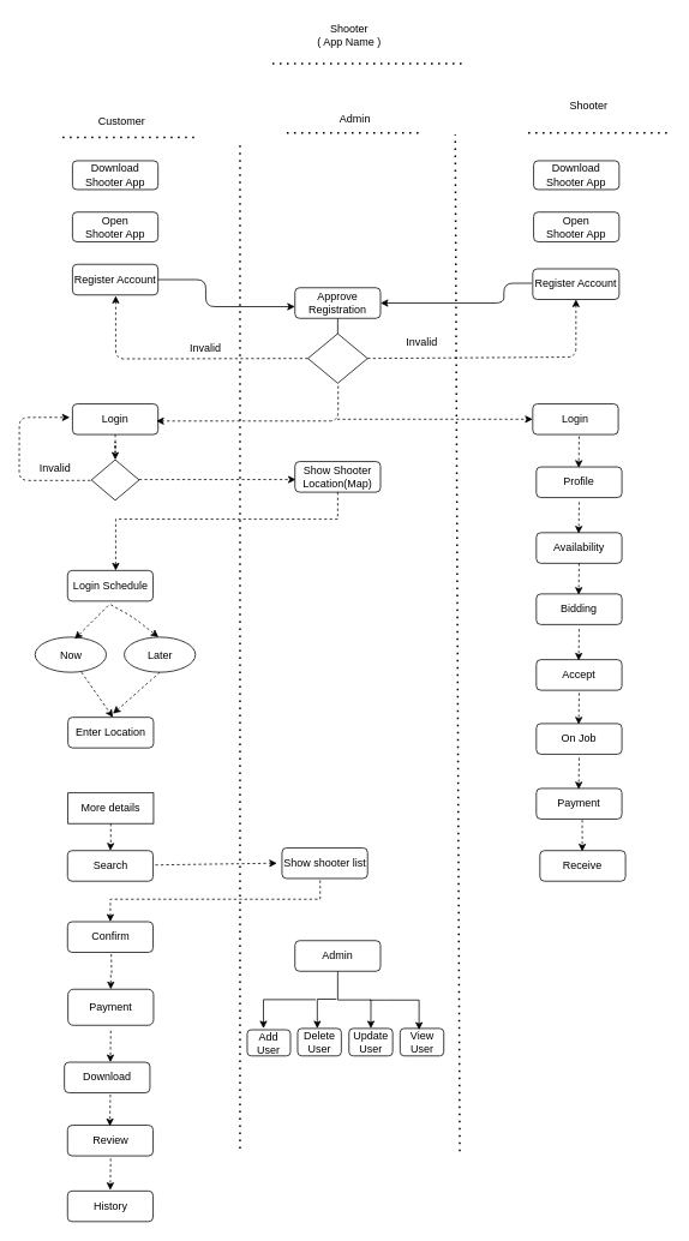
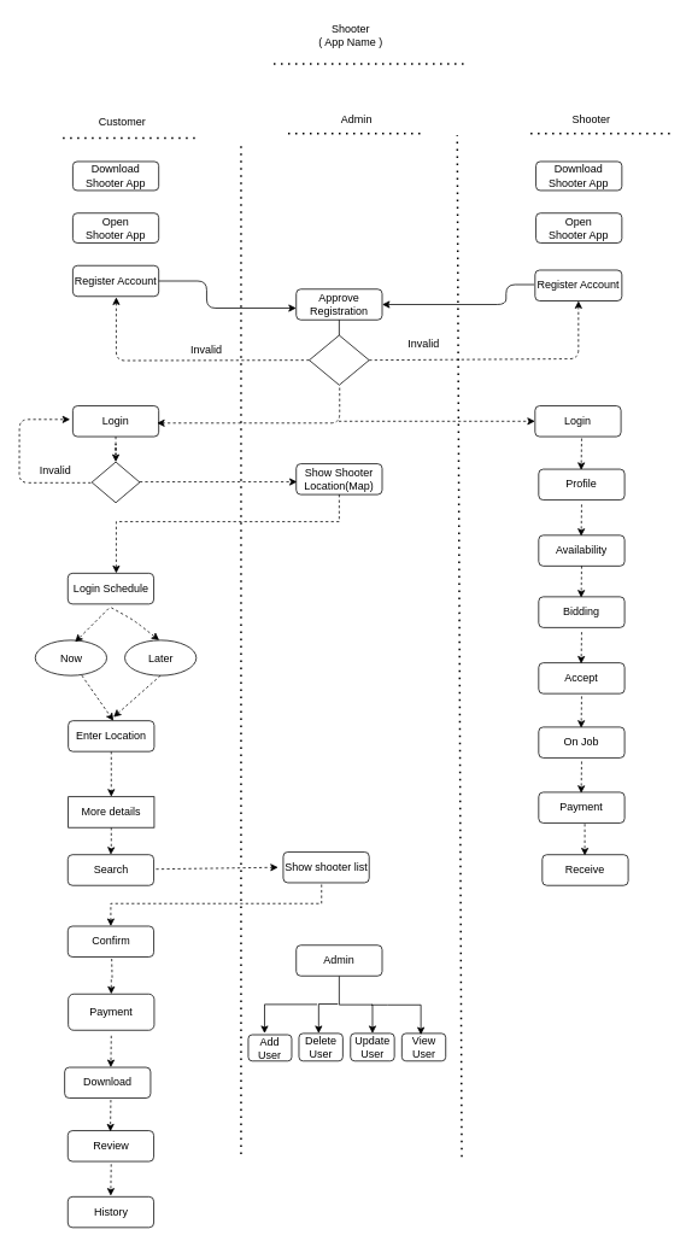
  <mxCell id="0" />
  <mxCell id="1" parent="0" />
  <mxCell id="2" value="" style="endArrow=none;dashed=1;html=1;dashPattern=1 3;strokeWidth=2;align=center;" parent="1" edge="1"><mxGeometry width="50" height="50" relative="1" as="geometry"><mxPoint x="266" y="1275" as="sourcePoint" /><mxPoint x="266" y="159" as="targetPoint" /></mxGeometry></mxCell>
  <mxCell id="3" value="" style="endArrow=none;dashed=1;html=1;dashPattern=1 3;strokeWidth=2;align=center;" parent="1" edge="1"><mxGeometry width="50" height="50" relative="1" as="geometry"><mxPoint x="510" y="1278" as="sourcePoint" /><mxPoint x="505" y="149" as="targetPoint" /></mxGeometry></mxCell>
  <mxCell id="4" value="" style="endArrow=none;dashed=1;html=1;dashPattern=1 3;strokeWidth=2;align=center;" parent="1" edge="1"><mxGeometry width="50" height="50" relative="1" as="geometry"><mxPoint x="302" y="70" as="sourcePoint" /><mxPoint x="513" y="70" as="targetPoint" /></mxGeometry></mxCell>
  <mxCell id="5" value="Shooter&lt;br&gt;( App Name )" style="text;html=1;strokeColor=none;fillColor=none;align=center;verticalAlign=middle;whiteSpace=wrap;rounded=0;labelBackgroundColor=none;" parent="1" vertex="1"><mxGeometry x="347" y="20" width="81" height="37" as="geometry" /></mxCell>
  <mxCell id="6" value="" style="endArrow=none;dashed=1;html=1;dashPattern=1 3;strokeWidth=2;align=center;" parent="1" edge="1"><mxGeometry width="50" height="50" relative="1" as="geometry"><mxPoint x="69" y="152" as="sourcePoint" /><mxPoint x="218" y="152" as="targetPoint" /></mxGeometry></mxCell>
  <mxCell id="7" value="" style="endArrow=none;dashed=1;html=1;dashPattern=1 3;strokeWidth=2;align=center;" parent="1" edge="1"><mxGeometry width="50" height="50" relative="1" as="geometry"><mxPoint x="318" y="147" as="sourcePoint" /><mxPoint x="470" y="147" as="targetPoint" /></mxGeometry></mxCell>
  <mxCell id="8" value="" style="endArrow=none;dashed=1;html=1;dashPattern=1 3;strokeWidth=2;align=center;" parent="1" edge="1"><mxGeometry width="50" height="50" relative="1" as="geometry"><mxPoint x="586" y="147" as="sourcePoint" /><mxPoint x="743" y="147" as="targetPoint" /></mxGeometry></mxCell>
- <mxCell id="9" value="Shooter" style="text;html=1;strokeColor=none;fillColor=none;align=center;verticalAlign=middle;whiteSpace=wrap;rounded=0;labelBackgroundColor=none;" parent="1" vertex="1"><mxGeometry x="619" y="107" width="69" height="20" as="geometry" /></mxCell>
+ <mxCell id="9" value="Shooter" style="text;html=1;strokeColor=none;fillColor=none;align=center;verticalAlign=middle;whiteSpace=wrap;rounded=0;labelBackgroundColor=none;" parent="1" vertex="1"><mxGeometry x="619" y="122" width="69" height="20" as="geometry" /></mxCell>
  <mxCell id="10" value="Admin" style="text;html=1;strokeColor=none;fillColor=none;align=center;verticalAlign=middle;whiteSpace=wrap;rounded=0;labelBackgroundColor=none;" parent="1" vertex="1"><mxGeometry x="359" y="122" width="70" height="20" as="geometry" /></mxCell>
  <mxCell id="11" value="Customer" style="text;html=1;strokeColor=none;fillColor=none;align=center;verticalAlign=middle;whiteSpace=wrap;rounded=0;labelBackgroundColor=none;" parent="1" vertex="1"><mxGeometry x="100" y="125" width="70" height="20" as="geometry" /></mxCell>
  <mxCell id="12" value="Download Shooter App" style="rounded=1;whiteSpace=wrap;html=1;labelBackgroundColor=none;align=center;" parent="1" vertex="1"><mxGeometry x="80" y="178" width="95" height="32" as="geometry" /></mxCell>
  <mxCell id="13" value="Open &lt;br&gt;Shooter App" style="rounded=1;whiteSpace=wrap;html=1;labelBackgroundColor=none;align=center;" parent="1" vertex="1"><mxGeometry x="80" y="235" width="95" height="33" as="geometry" /></mxCell>
  <mxCell id="14" value="Register Account" style="rounded=1;whiteSpace=wrap;html=1;labelBackgroundColor=none;align=center;" parent="1" vertex="1"><mxGeometry x="80" y="293" width="95" height="34" as="geometry" /></mxCell>
  <mxCell id="15" value="Login" style="rounded=1;whiteSpace=wrap;html=1;labelBackgroundColor=none;align=center;" parent="1" vertex="1"><mxGeometry x="80" y="448" width="95" height="34" as="geometry" /></mxCell>
  <mxCell id="16" value="" style="endArrow=classic;html=1;align=center;" parent="1" source="14" edge="1"><mxGeometry width="50" height="50" relative="1" as="geometry"><mxPoint x="164" y="298" as="sourcePoint" /><mxPoint x="327" y="340" as="targetPoint" /><Array as="points"><mxPoint x="228" y="310" /><mxPoint x="228" y="340" /></Array></mxGeometry></mxCell>
  <mxCell id="17" value="Approve Registration" style="rounded=1;whiteSpace=wrap;html=1;labelBackgroundColor=none;align=center;" parent="1" vertex="1"><mxGeometry x="327" y="319" width="95" height="34" as="geometry" /></mxCell>
  <mxCell id="18" value="" style="endArrow=classic;html=1;align=center;exitX=0;exitY=0.5;exitDx=0;exitDy=0;dashed=1;" parent="1" source="20" edge="1"><mxGeometry width="50" height="50" relative="1" as="geometry"><mxPoint x="410" y="373" as="sourcePoint" /><mxPoint x="128" y="328" as="targetPoint" /><Array as="points"><mxPoint x="128" y="398" /></Array></mxGeometry></mxCell>
  <mxCell id="19" value="" style="edgeStyle=orthogonalEdgeStyle;rounded=0;orthogonalLoop=1;jettySize=auto;html=1;align=center;" parent="1" source="17" target="20" edge="1"><mxGeometry relative="1" as="geometry" /></mxCell>
  <mxCell id="20" value="" style="rhombus;whiteSpace=wrap;html=1;labelBackgroundColor=none;align=center;" parent="1" vertex="1"><mxGeometry x="341.38" y="370" width="66.25" height="55" as="geometry" /></mxCell>
  <mxCell id="21" value="Invalid" style="text;html=1;strokeColor=none;fillColor=none;align=center;verticalAlign=middle;whiteSpace=wrap;rounded=0;labelBackgroundColor=none;" parent="1" vertex="1"><mxGeometry x="193" y="376" width="70" height="20" as="geometry" /></mxCell>
  <mxCell id="22" value="" style="endArrow=classic;html=1;align=center;dashed=1;" parent="1" edge="1"><mxGeometry width="50" height="50" relative="1" as="geometry"><mxPoint x="375" y="428" as="sourcePoint" /><mxPoint x="173" y="467" as="targetPoint" /><Array as="points"><mxPoint x="375" y="467" /></Array></mxGeometry></mxCell>
  <mxCell id="23" value="Download Shooter App" style="rounded=1;whiteSpace=wrap;html=1;labelBackgroundColor=none;align=center;" parent="1" vertex="1"><mxGeometry x="592" y="178" width="95" height="32" as="geometry" /></mxCell>
  <mxCell id="24" value="Open &lt;br&gt;Shooter App" style="rounded=1;whiteSpace=wrap;html=1;labelBackgroundColor=none;align=center;" parent="1" vertex="1"><mxGeometry x="592" y="235" width="95" height="33" as="geometry" /></mxCell>
  <mxCell id="25" value="Register Account" style="rounded=1;whiteSpace=wrap;html=1;labelBackgroundColor=none;align=center;" parent="1" vertex="1"><mxGeometry x="591" y="298" width="96" height="34" as="geometry" /></mxCell>
  <mxCell id="26" value="Login" style="rounded=1;whiteSpace=wrap;html=1;labelBackgroundColor=none;align=center;" parent="1" vertex="1"><mxGeometry x="591" y="448" width="95" height="34" as="geometry" /></mxCell>
  <mxCell id="27" value="" style="endArrow=classic;html=1;align=center;entryX=1;entryY=0.5;entryDx=0;entryDy=0;" parent="1" target="17" edge="1"><mxGeometry width="50" height="50" relative="1" as="geometry"><mxPoint x="590" y="314" as="sourcePoint" /><mxPoint x="448" y="284" as="targetPoint" /><Array as="points"><mxPoint x="559" y="314" /><mxPoint x="559" y="336" /></Array></mxGeometry></mxCell>
  <mxCell id="28" value="" style="endArrow=classic;html=1;align=center;dashed=1;entryX=0.5;entryY=1;entryDx=0;entryDy=0;exitX=1;exitY=0.5;exitDx=0;exitDy=0;" parent="1" source="20" target="25" edge="1"><mxGeometry width="50" height="50" relative="1" as="geometry"><mxPoint x="410" y="396" as="sourcePoint" /><mxPoint x="639" y="368" as="targetPoint" /><Array as="points"><mxPoint x="639" y="396" /></Array></mxGeometry></mxCell>
  <mxCell id="29" value="Invalid" style="text;html=1;strokeColor=none;fillColor=none;align=center;verticalAlign=middle;whiteSpace=wrap;rounded=0;labelBackgroundColor=none;" parent="1" vertex="1"><mxGeometry x="433" y="370" width="70" height="20" as="geometry" /></mxCell>
  <mxCell id="30" value="" style="endArrow=classic;html=1;align=center;dashed=1;entryX=0;entryY=0.5;entryDx=0;entryDy=0;" parent="1" target="26" edge="1"><mxGeometry width="50" height="50" relative="1" as="geometry"><mxPoint x="374" y="465" as="sourcePoint" /><mxPoint x="575" y="467" as="targetPoint" /><Array as="points" /></mxGeometry></mxCell>
  <mxCell id="31" value="" style="edgeStyle=orthogonalEdgeStyle;rounded=0;orthogonalLoop=1;jettySize=auto;html=1;dashed=1;align=center;" parent="1" source="15" target="32" edge="1"><mxGeometry relative="1" as="geometry" /></mxCell>
  <mxCell id="32" value="" style="rhombus;whiteSpace=wrap;html=1;labelBackgroundColor=none;align=center;" parent="1" vertex="1"><mxGeometry x="101" y="510" width="53" height="45" as="geometry" /></mxCell>
  <mxCell id="33" value="" style="endArrow=classic;html=1;align=center;dashed=1;" parent="1" edge="1"><mxGeometry width="50" height="50" relative="1" as="geometry"><mxPoint x="100" y="533" as="sourcePoint" /><mxPoint x="77" y="463" as="targetPoint" /><Array as="points"><mxPoint x="20.81" y="533" /><mxPoint x="21" y="463" /></Array></mxGeometry></mxCell>
  <mxCell id="34" value="Invalid" style="text;html=1;strokeColor=none;fillColor=none;align=center;verticalAlign=middle;whiteSpace=wrap;rounded=0;labelBackgroundColor=none;" parent="1" vertex="1"><mxGeometry x="26" y="510" width="70" height="20" as="geometry" /></mxCell>
  <mxCell id="35" value="" style="endArrow=classic;html=1;align=center;dashed=1;" parent="1" edge="1"><mxGeometry width="50" height="50" relative="1" as="geometry"><mxPoint x="154" y="532" as="sourcePoint" /><mxPoint x="328" y="532" as="targetPoint" /><Array as="points" /></mxGeometry></mxCell>
  <mxCell id="36" value="Show Shooter Location(Map)" style="rounded=1;whiteSpace=wrap;html=1;labelBackgroundColor=none;align=center;" parent="1" vertex="1"><mxGeometry x="327" y="512" width="95" height="34" as="geometry" /></mxCell>
  <mxCell id="37" value="" style="edgeStyle=orthogonalEdgeStyle;rounded=0;orthogonalLoop=1;jettySize=auto;html=1;dashed=1;align=center;" parent="1" source="36" target="38" edge="1"><mxGeometry relative="1" as="geometry"><Array as="points"><mxPoint x="375" y="576" /><mxPoint x="128" y="576" /></Array></mxGeometry></mxCell>
  <mxCell id="38" value="Login Schedule" style="rounded=1;whiteSpace=wrap;html=1;labelBackgroundColor=none;align=center;" parent="1" vertex="1"><mxGeometry x="74.51" y="633" width="95" height="34" as="geometry" /></mxCell>
  <mxCell id="39" value="Now" style="ellipse;whiteSpace=wrap;html=1;labelBackgroundColor=none;align=center;" parent="1" vertex="1"><mxGeometry x="38.5" y="707" width="79" height="39" as="geometry" /></mxCell>
  <mxCell id="40" value="" style="endArrow=classic;html=1;dashed=1;align=center;" parent="1" edge="1"><mxGeometry width="50" height="50" relative="1" as="geometry"><mxPoint x="119.5" y="672" as="sourcePoint" /><mxPoint x="82.5" y="709" as="targetPoint" /></mxGeometry></mxCell>
  <mxCell id="41" value="" style="endArrow=classic;html=1;dashed=1;align=center;" parent="1" edge="1"><mxGeometry width="50" height="50" relative="1" as="geometry"><mxPoint x="122.5" y="671" as="sourcePoint" /><mxPoint x="175.5" y="707" as="targetPoint" /><Array as="points"><mxPoint x="147.5" y="685" /></Array></mxGeometry></mxCell>
  <mxCell id="42" value="Later" style="ellipse;whiteSpace=wrap;html=1;labelBackgroundColor=none;align=center;" parent="1" vertex="1"><mxGeometry x="137.5" y="707" width="79" height="39" as="geometry" /></mxCell>
+ <mxCell id="43" value="" style="edgeStyle=orthogonalEdgeStyle;rounded=0;orthogonalLoop=1;jettySize=auto;html=1;dashed=1;align=center;" parent="1" source="44" target="48" edge="1"><mxGeometry relative="1" as="geometry" /></mxCell>
  <mxCell id="44" value="Enter Location" style="rounded=1;whiteSpace=wrap;html=1;labelBackgroundColor=none;align=center;" parent="1" vertex="1"><mxGeometry x="75" y="796" width="95" height="34" as="geometry" /></mxCell>
  <mxCell id="45" value="" style="edgeStyle=orthogonalEdgeStyle;rounded=0;orthogonalLoop=1;jettySize=auto;html=1;dashed=1;align=center;" parent="1" target="51" edge="1"><mxGeometry relative="1" as="geometry"><mxPoint x="355" y="977" as="sourcePoint" /><Array as="points"><mxPoint x="355" y="998" /><mxPoint x="122" y="998" /></Array></mxGeometry></mxCell>
  <mxCell id="46" value="" style="edgeStyle=orthogonalEdgeStyle;rounded=0;orthogonalLoop=1;jettySize=auto;html=1;dashed=1;align=center;" parent="1" source="48" target="47" edge="1"><mxGeometry relative="1" as="geometry" /></mxCell>
  <mxCell id="47" value="Search" style="rounded=1;whiteSpace=wrap;html=1;labelBackgroundColor=none;align=center;" parent="1" vertex="1"><mxGeometry x="74.51" y="944" width="95" height="34" as="geometry" /></mxCell>
  <mxCell id="48" value="More details" style="whiteSpace=wrap;html=1;labelBackgroundColor=none;align=center;rounded=0;" parent="1" vertex="1"><mxGeometry x="75" y="880" width="95" height="34" as="geometry" /></mxCell>
  <mxCell id="49" value="" style="endArrow=classic;html=1;dashed=1;align=center;exitX=0.652;exitY=1;exitDx=0;exitDy=0;exitPerimeter=0;entryX=0.526;entryY=0;entryDx=0;entryDy=0;entryPerimeter=0;" parent="1" source="39" target="44" edge="1"><mxGeometry width="50" height="50" relative="1" as="geometry"><mxPoint x="331" y="740" as="sourcePoint" /><mxPoint x="119" y="790" as="targetPoint" /></mxGeometry></mxCell>
  <mxCell id="50" value="" style="endArrow=classic;html=1;dashed=1;align=center;exitX=0.5;exitY=1;exitDx=0;exitDy=0;" parent="1" source="42" edge="1"><mxGeometry width="50" height="50" relative="1" as="geometry"><mxPoint x="392" y="753" as="sourcePoint" /><mxPoint x="125" y="792" as="targetPoint" /><Array as="points" /></mxGeometry></mxCell>
  <mxCell id="51" value="Confirm" style="rounded=1;whiteSpace=wrap;html=1;labelBackgroundColor=none;align=center;" parent="1" vertex="1"><mxGeometry x="74.51" y="1023" width="95" height="34" as="geometry" /></mxCell>
  <mxCell id="52" value="" style="edgeStyle=orthogonalEdgeStyle;rounded=0;orthogonalLoop=1;jettySize=auto;html=1;dashed=1;align=center;" parent="1" target="53" edge="1"><mxGeometry relative="1" as="geometry"><mxPoint x="123" y="1059" as="sourcePoint" /></mxGeometry></mxCell>
  <mxCell id="53" value="Payment" style="rounded=1;whiteSpace=wrap;html=1;labelBackgroundColor=none;align=center;" parent="1" vertex="1"><mxGeometry x="75" y="1098" width="95" height="40" as="geometry" /></mxCell>
  <mxCell id="54" value="Download" style="rounded=1;whiteSpace=wrap;html=1;labelBackgroundColor=none;align=center;" parent="1" vertex="1"><mxGeometry x="71" y="1179" width="95" height="34" as="geometry" /></mxCell>
  <mxCell id="55" value="" style="edgeStyle=orthogonalEdgeStyle;rounded=0;orthogonalLoop=1;jettySize=auto;html=1;dashed=1;align=center;" parent="1" edge="1"><mxGeometry relative="1" as="geometry"><mxPoint x="122.5" y="1144" as="sourcePoint" /><mxPoint x="122" y="1179" as="targetPoint" /></mxGeometry></mxCell>
  <mxCell id="56" value="Review" style="rounded=1;whiteSpace=wrap;html=1;labelBackgroundColor=none;align=center;" parent="1" vertex="1"><mxGeometry x="74.51" y="1249" width="95" height="34" as="geometry" /></mxCell>
  <mxCell id="57" value="" style="edgeStyle=orthogonalEdgeStyle;rounded=0;orthogonalLoop=1;jettySize=auto;html=1;dashed=1;align=center;" parent="1" edge="1"><mxGeometry relative="1" as="geometry"><mxPoint x="122.02" y="1215" as="sourcePoint" /><mxPoint x="121.52" y="1250" as="targetPoint" /></mxGeometry></mxCell>
  <mxCell id="58" value="Show shooter list" style="rounded=1;whiteSpace=wrap;html=1;labelBackgroundColor=none;align=center;" parent="1" vertex="1"><mxGeometry x="312.63" y="941" width="95" height="34" as="geometry" /></mxCell>
  <mxCell id="59" value="" style="endArrow=classic;html=1;dashed=1;align=center;" parent="1" edge="1"><mxGeometry width="50" height="50" relative="1" as="geometry"><mxPoint x="172" y="960" as="sourcePoint" /><mxPoint x="307" y="958" as="targetPoint" /></mxGeometry></mxCell>
  <mxCell id="60" value="History" style="rounded=1;whiteSpace=wrap;html=1;labelBackgroundColor=none;align=center;" parent="1" vertex="1"><mxGeometry x="74.51" y="1322" width="95" height="34" as="geometry" /></mxCell>
  <mxCell id="61" value="" style="edgeStyle=orthogonalEdgeStyle;rounded=0;orthogonalLoop=1;jettySize=auto;html=1;dashed=1;align=center;" parent="1" edge="1"><mxGeometry relative="1" as="geometry"><mxPoint x="122.41" y="1286" as="sourcePoint" /><mxPoint x="121.91" y="1321" as="targetPoint" /></mxGeometry></mxCell>
  <mxCell id="62" value="Profile" style="rounded=1;whiteSpace=wrap;html=1;labelBackgroundColor=none;align=center;" parent="1" vertex="1"><mxGeometry x="595" y="518" width="95" height="34" as="geometry" /></mxCell>
  <mxCell id="63" value="" style="edgeStyle=orthogonalEdgeStyle;rounded=0;orthogonalLoop=1;jettySize=auto;html=1;dashed=1;align=center;" parent="1" edge="1"><mxGeometry relative="1" as="geometry"><mxPoint x="642.51" y="484" as="sourcePoint" /><mxPoint x="642.01" y="519" as="targetPoint" /></mxGeometry></mxCell>
  <mxCell id="64" value="Availability" style="rounded=1;whiteSpace=wrap;html=1;labelBackgroundColor=none;align=center;" parent="1" vertex="1"><mxGeometry x="595" y="591" width="95" height="34" as="geometry" /></mxCell>
  <mxCell id="65" value="" style="edgeStyle=orthogonalEdgeStyle;rounded=0;orthogonalLoop=1;jettySize=auto;html=1;dashed=1;align=center;" parent="1" edge="1"><mxGeometry relative="1" as="geometry"><mxPoint x="642.51" y="557" as="sourcePoint" /><mxPoint x="642.01" y="592" as="targetPoint" /></mxGeometry></mxCell>
  <mxCell id="66" value="Bidding" style="rounded=1;whiteSpace=wrap;html=1;labelBackgroundColor=none;align=center;" parent="1" vertex="1"><mxGeometry x="595" y="659" width="95" height="34" as="geometry" /></mxCell>
  <mxCell id="67" value="" style="edgeStyle=orthogonalEdgeStyle;rounded=0;orthogonalLoop=1;jettySize=auto;html=1;dashed=1;align=center;" parent="1" edge="1"><mxGeometry relative="1" as="geometry"><mxPoint x="642.51" y="625" as="sourcePoint" /><mxPoint x="642.01" y="660" as="targetPoint" /></mxGeometry></mxCell>
  <mxCell id="68" value="Accept" style="rounded=1;whiteSpace=wrap;html=1;labelBackgroundColor=none;align=center;" parent="1" vertex="1"><mxGeometry x="595" y="732" width="95" height="34" as="geometry" /></mxCell>
  <mxCell id="69" value="" style="edgeStyle=orthogonalEdgeStyle;rounded=0;orthogonalLoop=1;jettySize=auto;html=1;dashed=1;align=center;" parent="1" edge="1"><mxGeometry relative="1" as="geometry"><mxPoint x="642.51" y="698" as="sourcePoint" /><mxPoint x="642.01" y="733" as="targetPoint" /></mxGeometry></mxCell>
  <mxCell id="70" value="On Job" style="rounded=1;whiteSpace=wrap;html=1;labelBackgroundColor=none;align=center;" parent="1" vertex="1"><mxGeometry x="595" y="803" width="95" height="34" as="geometry" /></mxCell>
  <mxCell id="71" value="" style="edgeStyle=orthogonalEdgeStyle;rounded=0;orthogonalLoop=1;jettySize=auto;html=1;dashed=1;align=center;" parent="1" edge="1"><mxGeometry relative="1" as="geometry"><mxPoint x="642.51" y="769" as="sourcePoint" /><mxPoint x="642.01" y="804" as="targetPoint" /></mxGeometry></mxCell>
  <mxCell id="72" value="Payment" style="rounded=1;whiteSpace=wrap;html=1;labelBackgroundColor=none;align=center;" parent="1" vertex="1"><mxGeometry x="595" y="875" width="95" height="34" as="geometry" /></mxCell>
  <mxCell id="73" value="" style="edgeStyle=orthogonalEdgeStyle;rounded=0;orthogonalLoop=1;jettySize=auto;html=1;dashed=1;align=center;" parent="1" edge="1"><mxGeometry relative="1" as="geometry"><mxPoint x="642.51" y="841" as="sourcePoint" /><mxPoint x="642.01" y="876" as="targetPoint" /></mxGeometry></mxCell>
  <mxCell id="74" value="Receive" style="rounded=1;whiteSpace=wrap;html=1;labelBackgroundColor=none;align=center;" parent="1" vertex="1"><mxGeometry x="599" y="944" width="95" height="34" as="geometry" /></mxCell>
  <mxCell id="75" value="" style="edgeStyle=orthogonalEdgeStyle;rounded=0;orthogonalLoop=1;jettySize=auto;html=1;dashed=1;align=center;" parent="1" edge="1"><mxGeometry relative="1" as="geometry"><mxPoint x="646" y="910" as="sourcePoint" /><mxPoint x="646.01" y="945" as="targetPoint" /></mxGeometry></mxCell>
  <mxCell id="76" value="" style="edgeStyle=orthogonalEdgeStyle;rounded=0;orthogonalLoop=1;jettySize=auto;html=1;" edge="1" parent="1" source="77" target="80"><mxGeometry relative="1" as="geometry" /></mxCell>
  <mxCell id="77" value="Admin" style="rounded=1;whiteSpace=wrap;html=1;labelBackgroundColor=none;align=center;" vertex="1" parent="1"><mxGeometry x="327" y="1044" width="95" height="34" as="geometry" /></mxCell>
  <mxCell id="78" value="Add&lt;br&gt;User" style="rounded=1;whiteSpace=wrap;html=1;labelBackgroundColor=none;align=center;" vertex="1" parent="1"><mxGeometry x="274" y="1143" width="48" height="29" as="geometry" /></mxCell>
  <mxCell id="79" value="Delete User" style="rounded=1;whiteSpace=wrap;html=1;labelBackgroundColor=none;align=center;" vertex="1" parent="1"><mxGeometry x="330" y="1141.5" width="48.5" height="30.5" as="geometry" /></mxCell>
  <mxCell id="80" value="Update User" style="rounded=1;whiteSpace=wrap;html=1;labelBackgroundColor=none;align=center;" vertex="1" parent="1"><mxGeometry x="387" y="1141.5" width="48.5" height="30.5" as="geometry" /></mxCell>
  <mxCell id="81" value="View User" style="rounded=1;whiteSpace=wrap;html=1;labelBackgroundColor=none;align=center;" vertex="1" parent="1"><mxGeometry x="443.75" y="1141.5" width="48.5" height="30.5" as="geometry" /></mxCell>
  <mxCell id="82" value="" style="edgeStyle=orthogonalEdgeStyle;rounded=0;orthogonalLoop=1;jettySize=auto;html=1;" edge="1" parent="1"><mxGeometry relative="1" as="geometry"><mxPoint x="410" y="1110" as="sourcePoint" /><mxPoint x="464.8" y="1143" as="targetPoint" /><Array as="points"><mxPoint x="428" y="1110" /><mxPoint x="465" y="1110" /></Array></mxGeometry></mxCell>
  <mxCell id="83" value="" style="edgeStyle=orthogonalEdgeStyle;rounded=0;orthogonalLoop=1;jettySize=auto;html=1;" edge="1" parent="1"><mxGeometry relative="1" as="geometry"><mxPoint x="373" y="1109" as="sourcePoint" /><mxPoint x="351.8" y="1141.5" as="targetPoint" /><Array as="points"><mxPoint x="352" y="1109" /></Array></mxGeometry></mxCell>
  <mxCell id="84" value="" style="edgeStyle=orthogonalEdgeStyle;rounded=0;orthogonalLoop=1;jettySize=auto;html=1;" edge="1" parent="1"><mxGeometry relative="1" as="geometry"><mxPoint x="350" y="1109.5" as="sourcePoint" /><mxPoint x="292" y="1141.5" as="targetPoint" /><Array as="points"><mxPoint x="292" y="1109.5" /></Array></mxGeometry></mxCell>
